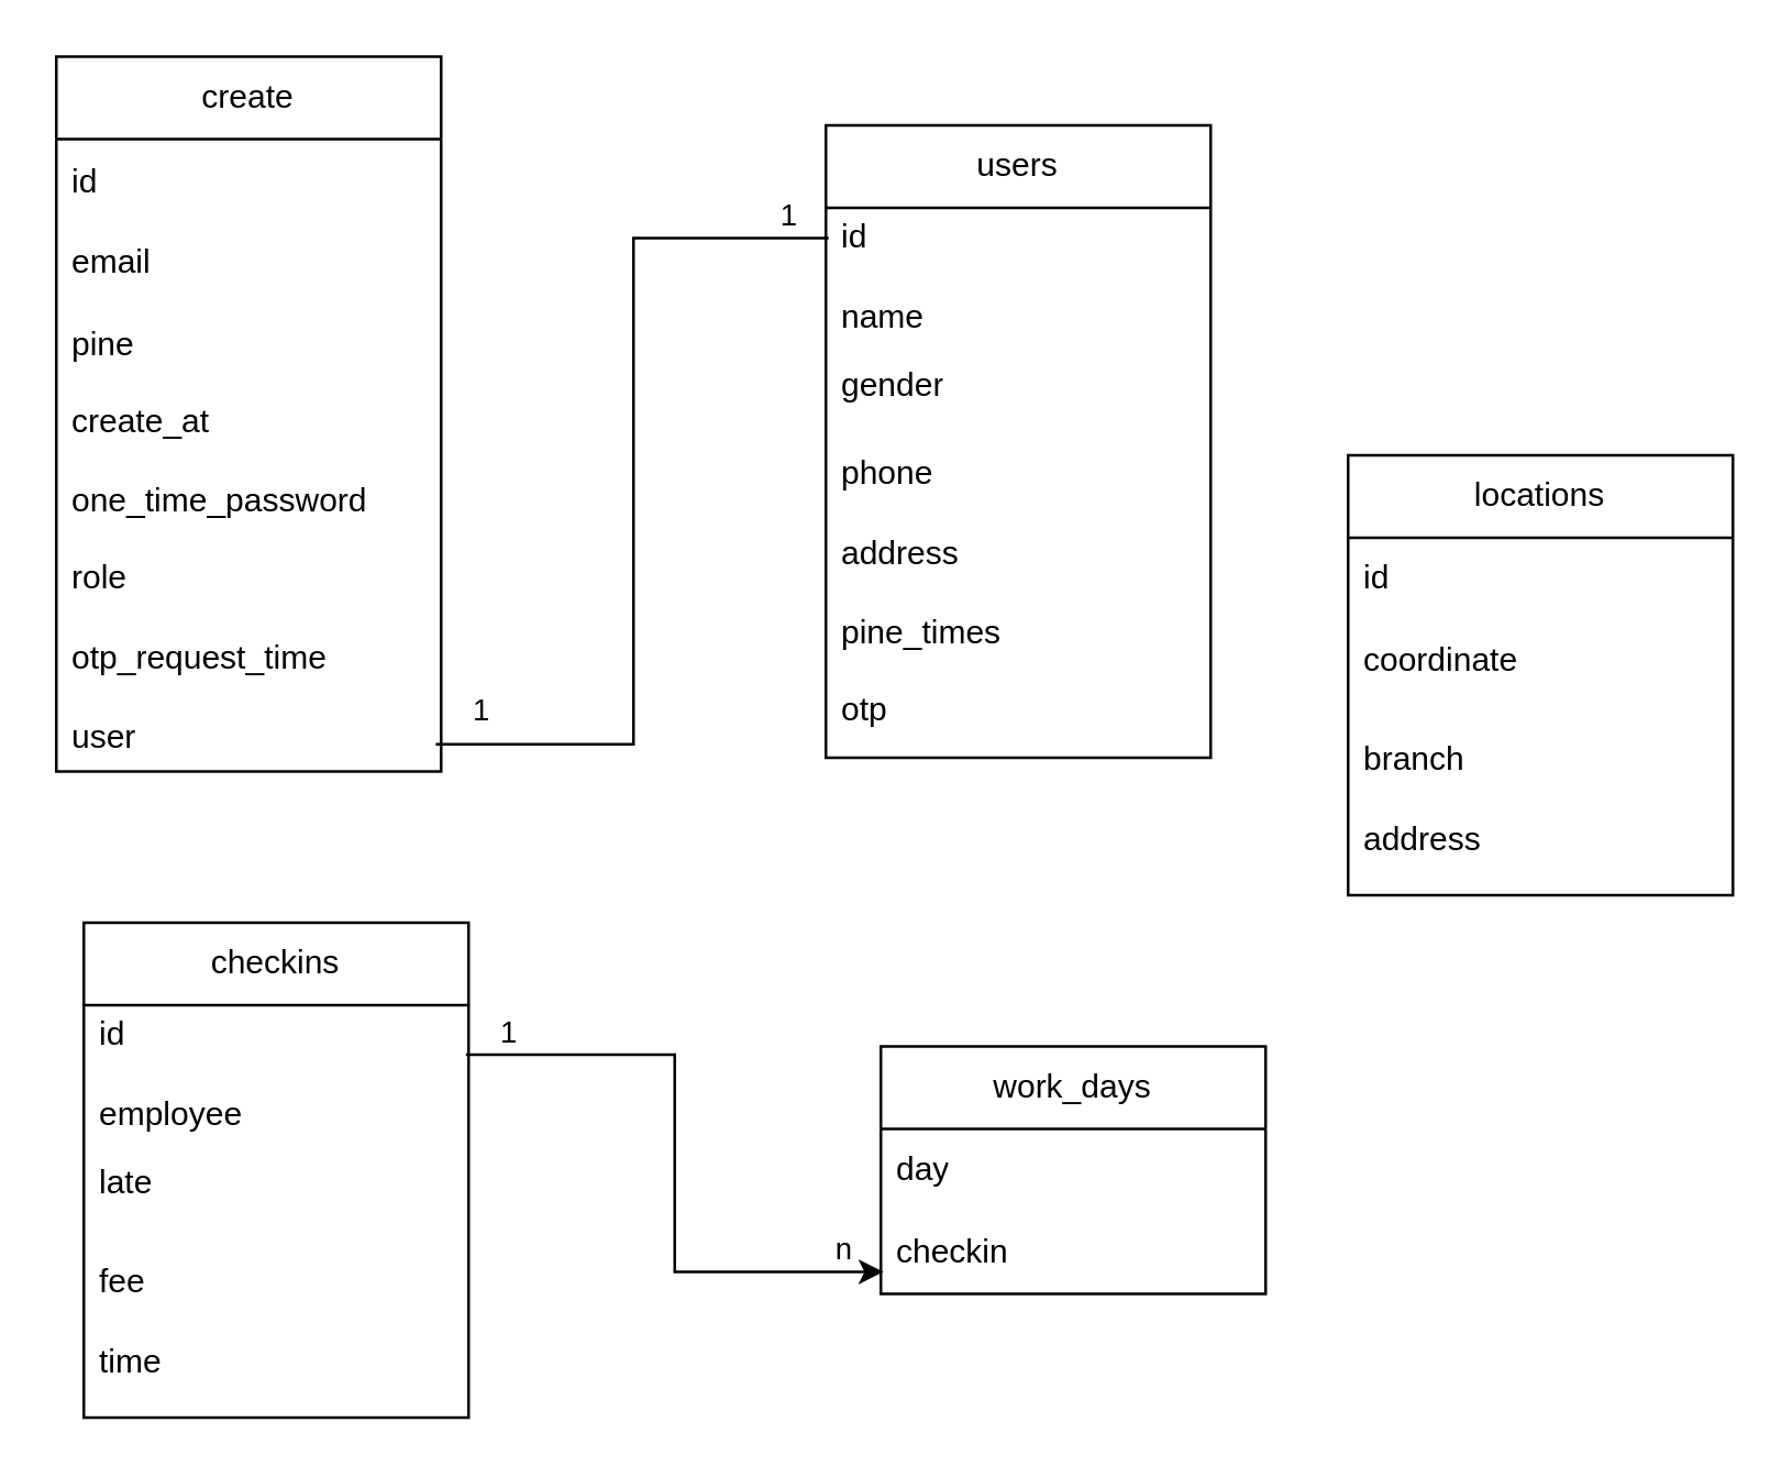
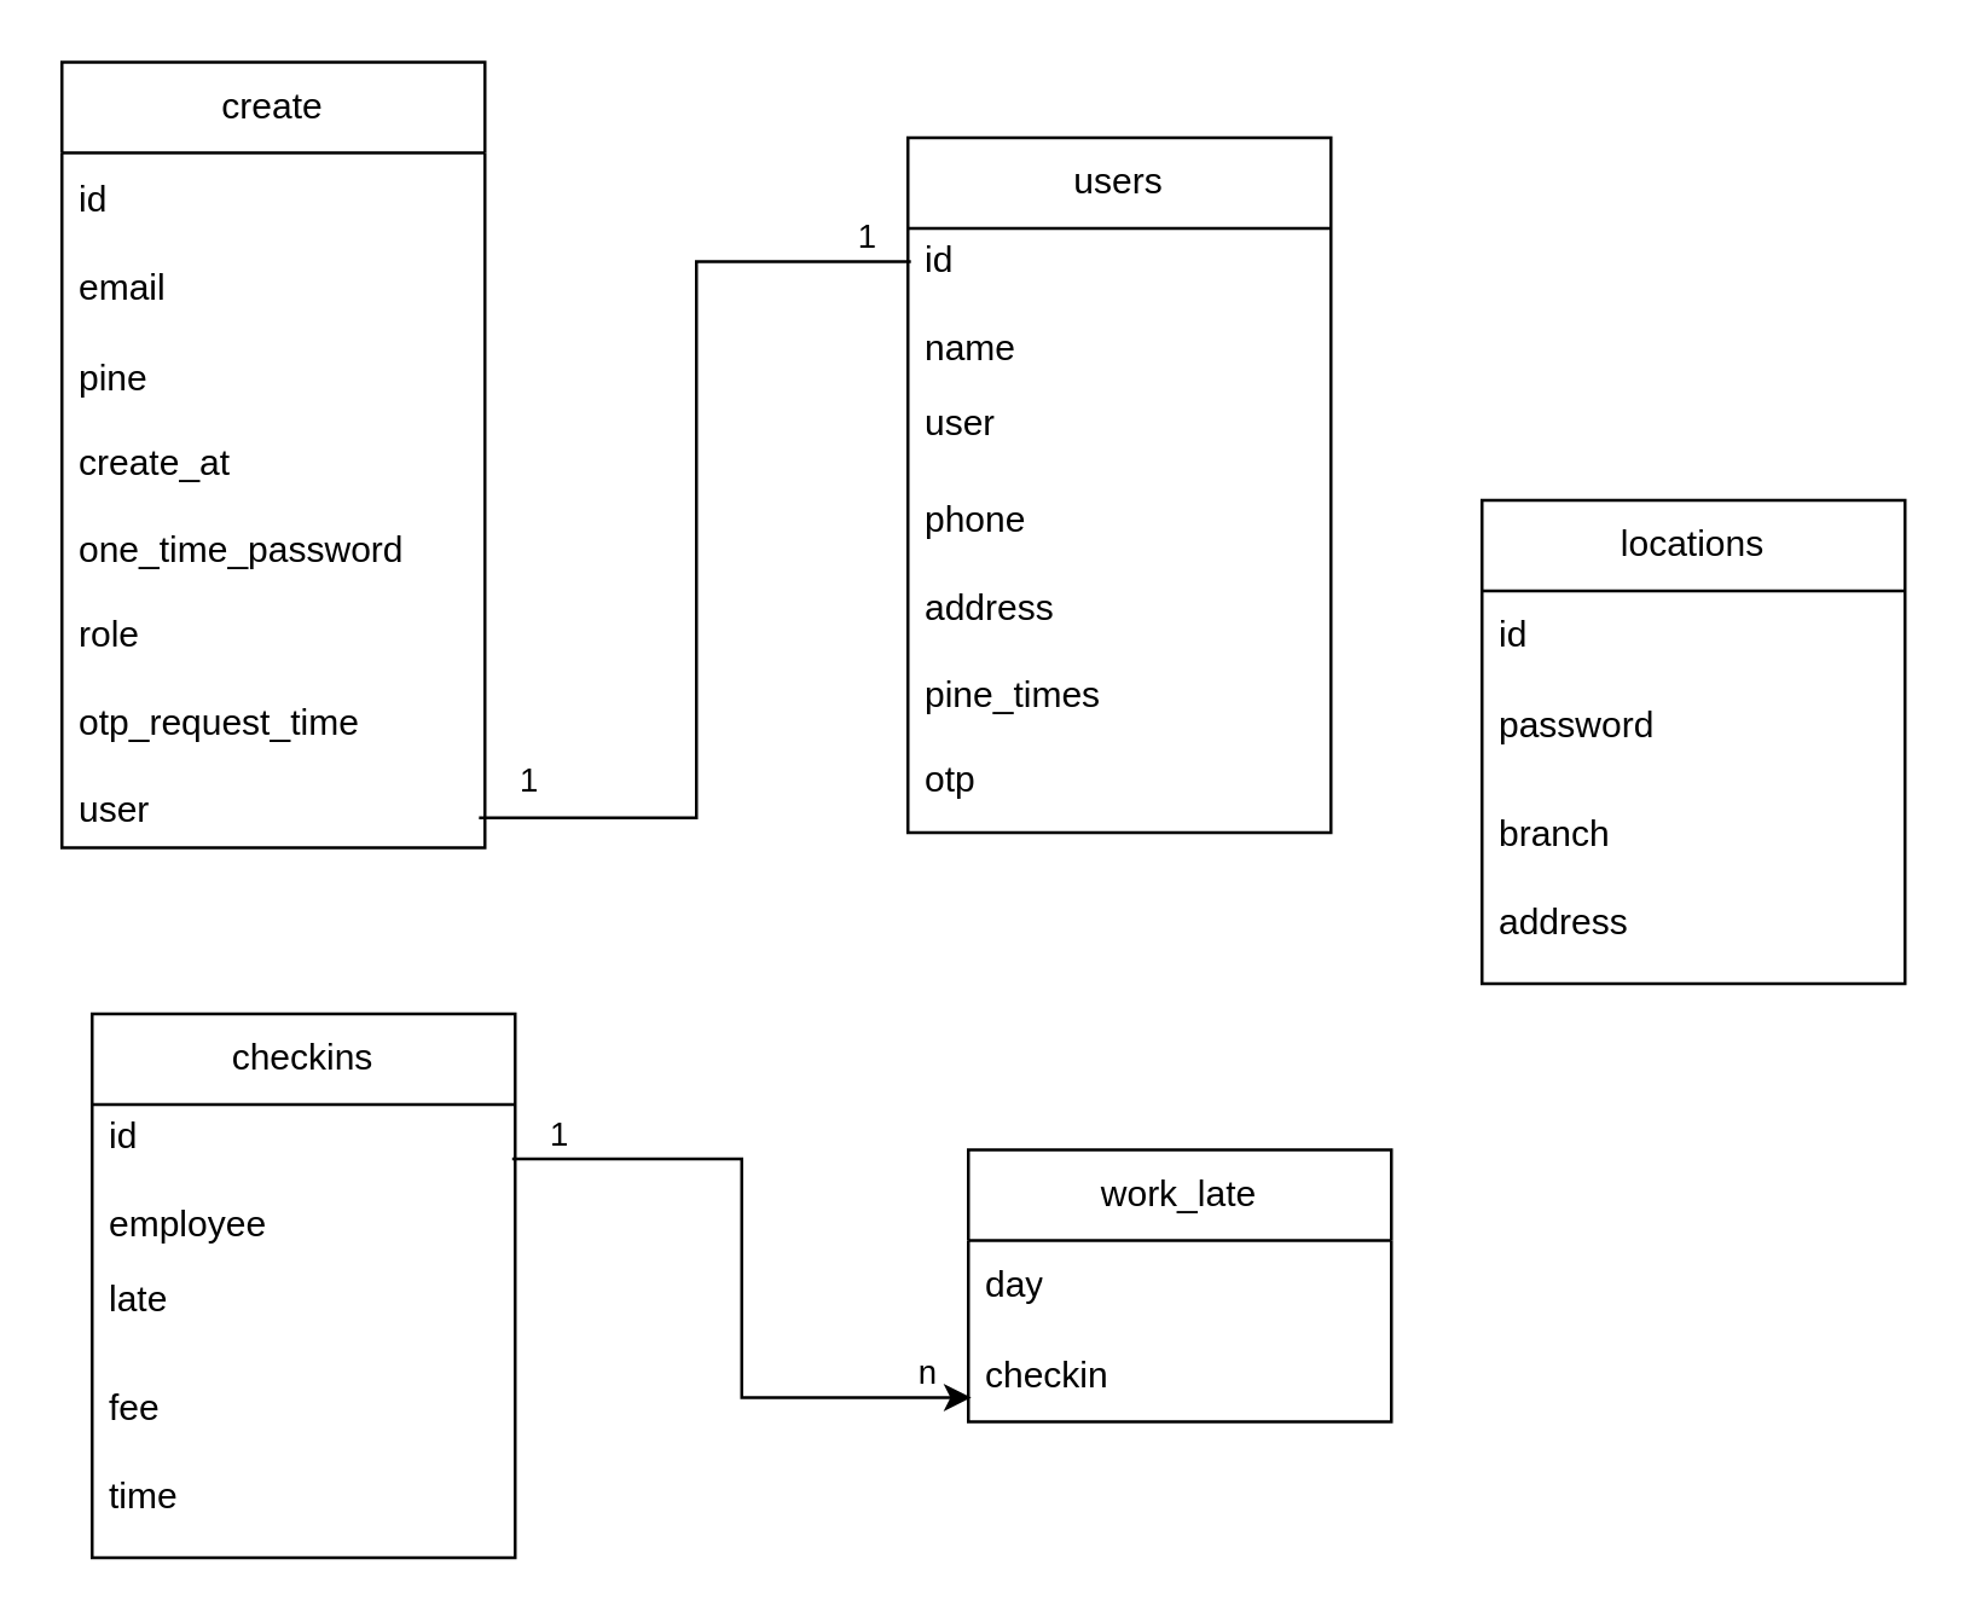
  <mxCell id="0" />
  <mxCell id="1" parent="0" />
  <mxCell id="2" value="create" style="swimlane;fontStyle=0;childLayout=stackLayout;horizontal=1;startSize=30;horizontalStack=0;resizeParent=1;resizeParentMax=0;resizeLast=0;collapsible=1;marginBottom=0;whiteSpace=wrap;html=1;" parent="1" vertex="1"><mxGeometry x="20" y="20" width="140" height="260" as="geometry" /></mxCell>
  <mxCell id="3" value="id&lt;br&gt;&lt;br&gt;email" style="text;strokeColor=none;fillColor=none;align=left;verticalAlign=middle;spacingLeft=4;spacingRight=4;overflow=hidden;points=[[0,0.5],[1,0.5]];portConstraint=eastwest;rotatable=0;whiteSpace=wrap;html=1;" parent="2" vertex="1"><mxGeometry y="30" width="140" height="60" as="geometry" /></mxCell>
  <mxCell id="4" value="pine" style="text;strokeColor=none;fillColor=none;align=left;verticalAlign=middle;spacingLeft=4;spacingRight=4;overflow=hidden;points=[[0,0.5],[1,0.5]];portConstraint=eastwest;rotatable=0;whiteSpace=wrap;html=1;" parent="2" vertex="1"><mxGeometry y="90" width="140" height="30" as="geometry" /></mxCell>
  <mxCell id="5" value="create_at&lt;br&gt;&lt;br&gt;one_time_password&lt;br&gt;&lt;br&gt;role&lt;br&gt;&lt;br&gt;otp_request_time&lt;br&gt;&lt;br&gt;user" style="text;strokeColor=none;fillColor=none;align=left;verticalAlign=middle;spacingLeft=4;spacingRight=4;overflow=hidden;points=[[0,0.5],[1,0.5]];portConstraint=eastwest;rotatable=0;whiteSpace=wrap;html=1;" parent="2" vertex="1"><mxGeometry y="120" width="140" height="140" as="geometry" /></mxCell>
  <mxCell id="6" value="users" style="swimlane;fontStyle=0;childLayout=stackLayout;horizontal=1;startSize=30;horizontalStack=0;resizeParent=1;resizeParentMax=0;resizeLast=0;collapsible=1;marginBottom=0;whiteSpace=wrap;html=1;" parent="1" vertex="1"><mxGeometry x="300" y="45" width="140" height="230" as="geometry" /></mxCell>
  <mxCell id="7" value="id&lt;br&gt;&lt;br&gt;name" style="text;strokeColor=none;fillColor=none;align=left;verticalAlign=middle;spacingLeft=4;spacingRight=4;overflow=hidden;points=[[0,0.5],[1,0.5]];portConstraint=eastwest;rotatable=0;whiteSpace=wrap;html=1;" parent="6" vertex="1"><mxGeometry y="30" width="140" height="50" as="geometry" /></mxCell>
- <mxCell id="8" value="gender" style="text;strokeColor=none;fillColor=none;align=left;verticalAlign=middle;spacingLeft=4;spacingRight=4;overflow=hidden;points=[[0,0.5],[1,0.5]];portConstraint=eastwest;rotatable=0;whiteSpace=wrap;html=1;" parent="6" vertex="1"><mxGeometry y="80" width="140" height="30" as="geometry" /></mxCell>
+ <mxCell id="8" value="user" style="text;strokeColor=none;fillColor=none;align=left;verticalAlign=middle;spacingLeft=4;spacingRight=4;overflow=hidden;points=[[0,0.5],[1,0.5]];portConstraint=eastwest;rotatable=0;whiteSpace=wrap;html=1;" parent="6" vertex="1"><mxGeometry y="80" width="140" height="30" as="geometry" /></mxCell>
  <mxCell id="9" value="phone&lt;br&gt;&lt;br&gt;address&lt;br&gt;&lt;br&gt;pine_times&lt;br&gt;&lt;br&gt;otp" style="text;strokeColor=none;fillColor=none;align=left;verticalAlign=middle;spacingLeft=4;spacingRight=4;overflow=hidden;points=[[0,0.5],[1,0.5]];portConstraint=eastwest;rotatable=0;whiteSpace=wrap;html=1;" parent="6" vertex="1"><mxGeometry y="110" width="140" height="120" as="geometry" /></mxCell>
  <mxCell id="10" value="checkins" style="swimlane;fontStyle=0;childLayout=stackLayout;horizontal=1;startSize=30;horizontalStack=0;resizeParent=1;resizeParentMax=0;resizeLast=0;collapsible=1;marginBottom=0;whiteSpace=wrap;html=1;" parent="1" vertex="1"><mxGeometry x="30" y="335" width="140" height="180" as="geometry" /></mxCell>
  <mxCell id="11" value="id&lt;br&gt;&lt;br&gt;employee&lt;span style=&quot;white-space: pre;&quot;&gt;&#09;&lt;/span&gt;" style="text;strokeColor=none;fillColor=none;align=left;verticalAlign=middle;spacingLeft=4;spacingRight=4;overflow=hidden;points=[[0,0.5],[1,0.5]];portConstraint=eastwest;rotatable=0;whiteSpace=wrap;html=1;" parent="10" vertex="1"><mxGeometry y="30" width="140" height="50" as="geometry" /></mxCell>
  <mxCell id="12" value="late" style="text;strokeColor=none;fillColor=none;align=left;verticalAlign=middle;spacingLeft=4;spacingRight=4;overflow=hidden;points=[[0,0.5],[1,0.5]];portConstraint=eastwest;rotatable=0;whiteSpace=wrap;html=1;" parent="10" vertex="1"><mxGeometry y="80" width="140" height="30" as="geometry" /></mxCell>
  <mxCell id="13" value="fee&lt;br&gt;&lt;br&gt;time" style="text;strokeColor=none;fillColor=none;align=left;verticalAlign=middle;spacingLeft=4;spacingRight=4;overflow=hidden;points=[[0,0.5],[1,0.5]];portConstraint=eastwest;rotatable=0;whiteSpace=wrap;html=1;" parent="10" vertex="1"><mxGeometry y="110" width="140" height="70" as="geometry" /></mxCell>
- <mxCell id="14" value="work_days" style="swimlane;fontStyle=0;childLayout=stackLayout;horizontal=1;startSize=30;horizontalStack=0;resizeParent=1;resizeParentMax=0;resizeLast=0;collapsible=1;marginBottom=0;whiteSpace=wrap;html=1;" parent="1" vertex="1"><mxGeometry x="320" y="380" width="140" height="90" as="geometry" /></mxCell>
+ <mxCell id="14" value="work_late" style="swimlane;fontStyle=0;childLayout=stackLayout;horizontal=1;startSize=30;horizontalStack=0;resizeParent=1;resizeParentMax=0;resizeLast=0;collapsible=1;marginBottom=0;whiteSpace=wrap;html=1;" parent="1" vertex="1"><mxGeometry x="320" y="380" width="140" height="90" as="geometry" /></mxCell>
  <mxCell id="15" value="day" style="text;strokeColor=none;fillColor=none;align=left;verticalAlign=middle;spacingLeft=4;spacingRight=4;overflow=hidden;points=[[0,0.5],[1,0.5]];portConstraint=eastwest;rotatable=0;whiteSpace=wrap;html=1;" parent="14" vertex="1"><mxGeometry y="30" width="140" height="30" as="geometry" /></mxCell>
  <mxCell id="16" value="checkin" style="text;strokeColor=none;fillColor=none;align=left;verticalAlign=middle;spacingLeft=4;spacingRight=4;overflow=hidden;points=[[0,0.5],[1,0.5]];portConstraint=eastwest;rotatable=0;whiteSpace=wrap;html=1;" parent="14" vertex="1"><mxGeometry y="60" width="140" height="30" as="geometry" /></mxCell>
  <mxCell id="17" value="locations" style="swimlane;fontStyle=0;childLayout=stackLayout;horizontal=1;startSize=30;horizontalStack=0;resizeParent=1;resizeParentMax=0;resizeLast=0;collapsible=1;marginBottom=0;whiteSpace=wrap;html=1;" parent="1" vertex="1"><mxGeometry x="490" y="165" width="140" height="160" as="geometry" /></mxCell>
  <mxCell id="18" value="id&lt;span style=&quot;white-space: pre;&quot;&gt;&#09;&lt;/span&gt;" style="text;strokeColor=none;fillColor=none;align=left;verticalAlign=middle;spacingLeft=4;spacingRight=4;overflow=hidden;points=[[0,0.5],[1,0.5]];portConstraint=eastwest;rotatable=0;whiteSpace=wrap;html=1;" parent="17" vertex="1"><mxGeometry y="30" width="140" height="30" as="geometry" /></mxCell>
- <mxCell id="19" value="coordinate" style="text;strokeColor=none;fillColor=none;align=left;verticalAlign=middle;spacingLeft=4;spacingRight=4;overflow=hidden;points=[[0,0.5],[1,0.5]];portConstraint=eastwest;rotatable=0;whiteSpace=wrap;html=1;" parent="17" vertex="1"><mxGeometry y="60" width="140" height="30" as="geometry" /></mxCell>
+ <mxCell id="19" value="password" style="text;strokeColor=none;fillColor=none;align=left;verticalAlign=middle;spacingLeft=4;spacingRight=4;overflow=hidden;points=[[0,0.5],[1,0.5]];portConstraint=eastwest;rotatable=0;whiteSpace=wrap;html=1;" parent="17" vertex="1"><mxGeometry y="60" width="140" height="30" as="geometry" /></mxCell>
  <mxCell id="20" value="branch&lt;br&gt;&lt;br&gt;address" style="text;strokeColor=none;fillColor=none;align=left;verticalAlign=middle;spacingLeft=4;spacingRight=4;overflow=hidden;points=[[0,0.5],[1,0.5]];portConstraint=eastwest;rotatable=0;whiteSpace=wrap;html=1;" parent="17" vertex="1"><mxGeometry y="90" width="140" height="70" as="geometry" /></mxCell>
  <mxCell id="21" value="" style="endArrow=classic;html=1;edgeStyle=orthogonalEdgeStyle;rounded=0;entryX=0.007;entryY=0.733;entryDx=0;entryDy=0;entryPerimeter=0;exitX=0.993;exitY=0.36;exitDx=0;exitDy=0;exitPerimeter=0;" edge="1" parent="1" source="11" target="16"><mxGeometry relative="1" as="geometry"><mxPoint x="200" y="485" as="sourcePoint" /><mxPoint x="360" y="485" as="targetPoint" /></mxGeometry></mxCell>
  <mxCell id="22" value="1" style="edgeLabel;resizable=0;html=1;align=left;verticalAlign=bottom;" connectable="0" vertex="1" parent="21"><mxGeometry x="-1" relative="1" as="geometry"><mxPoint x="11" as="offset" /></mxGeometry></mxCell>
  <mxCell id="23" value="n" style="edgeLabel;resizable=0;html=1;align=right;verticalAlign=bottom;" connectable="0" vertex="1" parent="21"><mxGeometry x="1" relative="1" as="geometry"><mxPoint x="-11" as="offset" /></mxGeometry></mxCell>
  <mxCell id="24" value="" style="endArrow=none;html=1;edgeStyle=orthogonalEdgeStyle;rounded=0;exitX=0.986;exitY=0.929;exitDx=0;exitDy=0;exitPerimeter=0;entryX=0.007;entryY=0.22;entryDx=0;entryDy=0;entryPerimeter=0;" edge="1" parent="1" source="5" target="7"><mxGeometry relative="1" as="geometry"><mxPoint x="220" y="195" as="sourcePoint" /><mxPoint x="380" y="195" as="targetPoint" /></mxGeometry></mxCell>
  <mxCell id="25" value="1" style="edgeLabel;resizable=0;html=1;align=left;verticalAlign=bottom;" connectable="0" vertex="1" parent="24"><mxGeometry x="-1" relative="1" as="geometry"><mxPoint x="12" y="-4" as="offset" /></mxGeometry></mxCell>
  <mxCell id="26" value="1" style="edgeLabel;resizable=0;html=1;align=right;verticalAlign=bottom;" connectable="0" vertex="1" parent="24"><mxGeometry x="1" relative="1" as="geometry"><mxPoint x="-11" as="offset" /></mxGeometry></mxCell>
